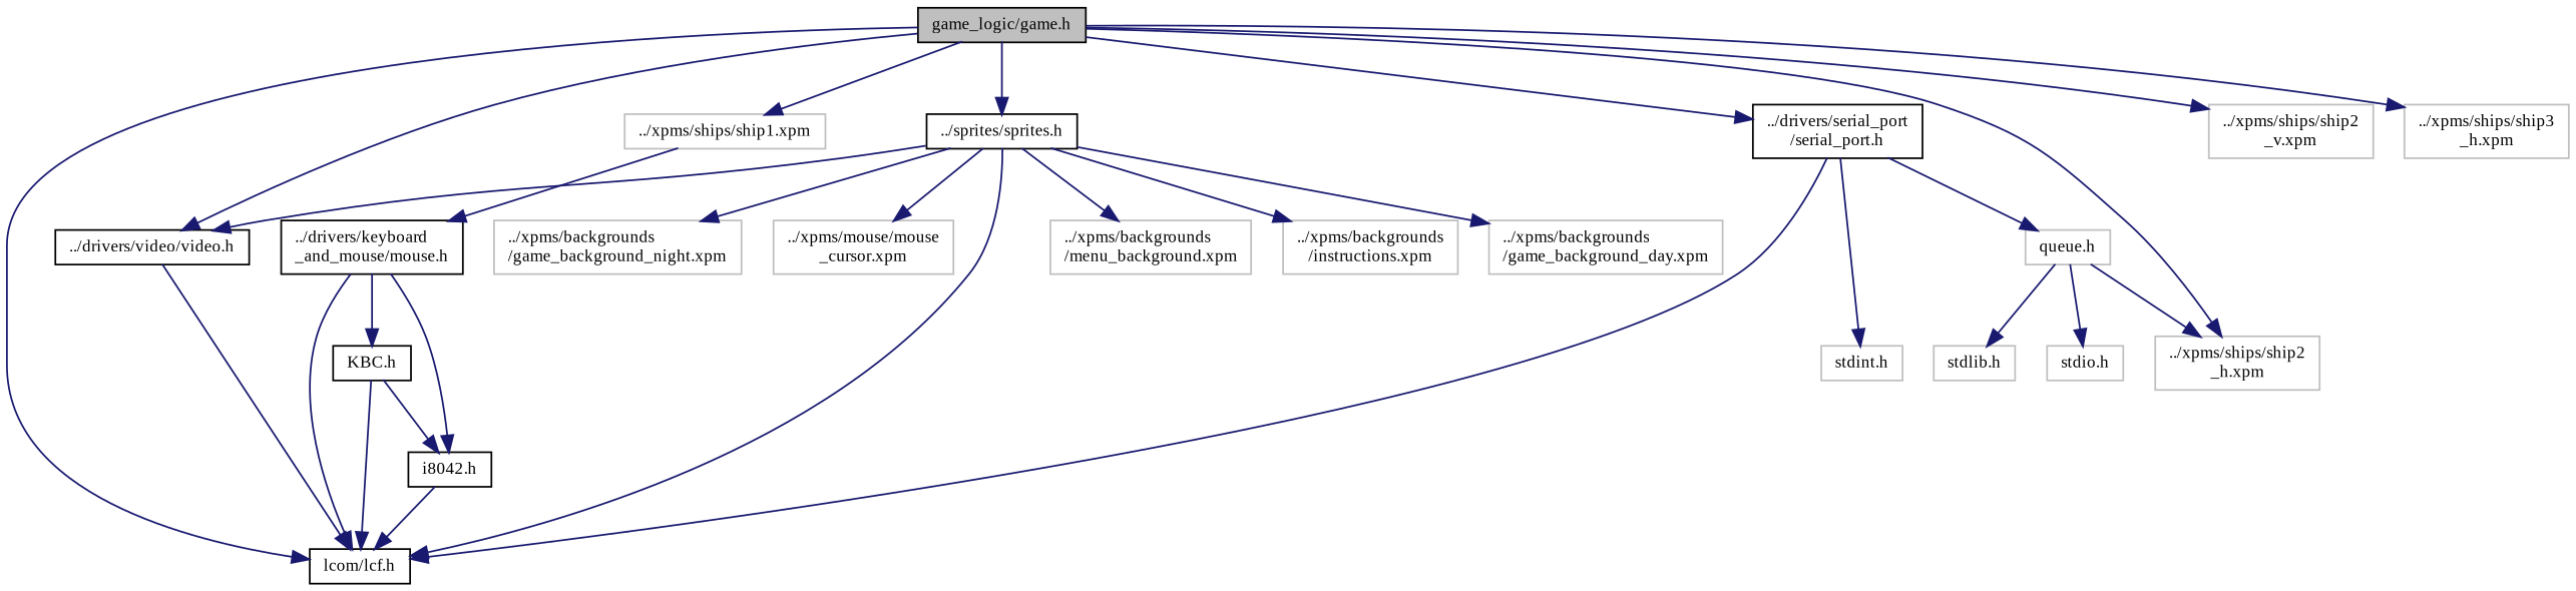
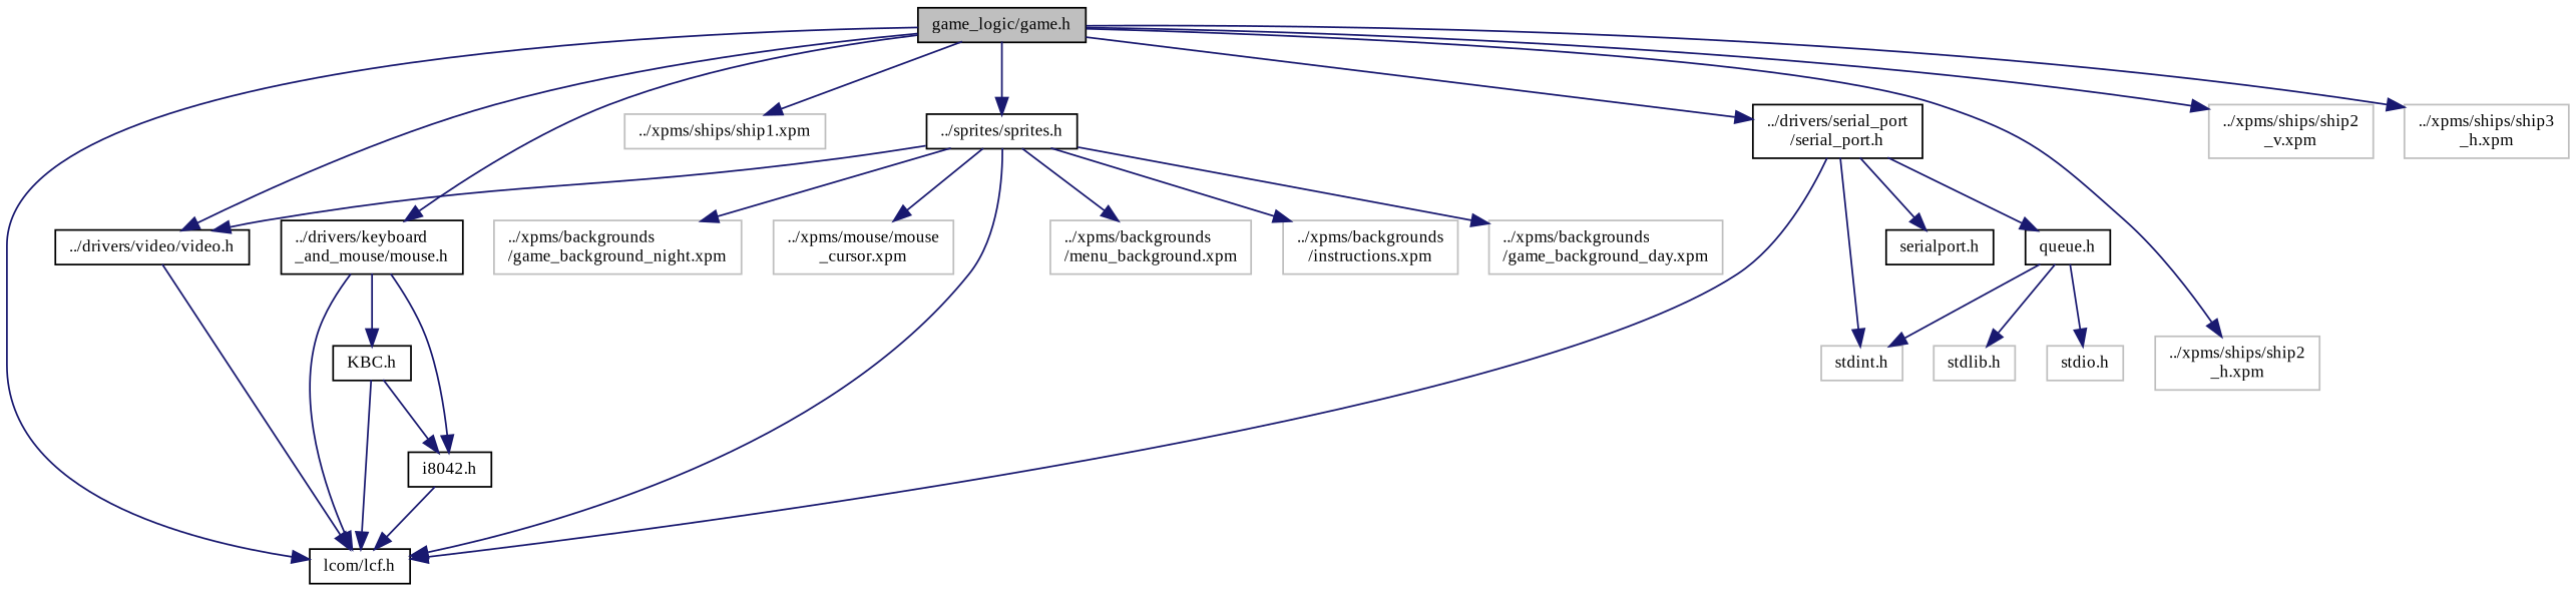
  digraph {
    fontname="Liberation Serif"
    node [color=grey75 fillcolor=white fontname="Liberation Serif" fontsize=10 shape=record style=filled]
    edge [color=midnightblue fontname="Liberation Serif" fontsize=10 labelfontname=Helvetica labelfontsize=10 style=solid]
    n1 [color=black fillcolor=grey75 fontcolor=black height=0.2 label="game_logic/game.h" width=0.4]
    n2 [color=black height=0.2 label="lcom/lcf.h" width=0.4]
    n3 [color=black height=0.2 label="../drivers/video/video.h" width=0.4]
    n4 [color=black height=0.2 label="../drivers/keyboard\l_and_mouse/mouse.h" width=0.4]
    n5 [color=black height=0.2 label="../sprites/sprites.h" width=0.4]
    n6 [color=black height=0.2 label="../drivers/serial_port\l/serial_port.h" width=0.4]
    n7 [height=0.2 label="../xpms/ships/ship1.xpm" width=0.4]
    n8 [height=0.2 label="../xpms/ships/ship2\l_h.xpm" width=0.4]
    n9 [height=0.2 label="../xpms/ships/ship2\l_v.xpm" width=0.4]
    n10 [height=0.2 label="../xpms/ships/ship3\l_h.xpm" width=0.4]
    n11 [color=black height=0.2 label="i8042.h" width=0.4]
    n12 [color=black height=0.2 label="KBC.h" width=0.4]
    n13 [height=0.2 label="../xpms/backgrounds\l/menu_background.xpm" width=0.4]
    n14 [height=0.2 label="../xpms/backgrounds\l/instructions.xpm" width=0.4]
    n15 [height=0.2 label="../xpms/backgrounds\l/game_background_day.xpm" width=0.4]
    n16 [height=0.2 label="../xpms/backgrounds\l/game_background_night.xpm" width=0.4]
    n17 [height=0.2 label="../xpms/mouse/mouse\l_cursor.xpm" width=0.4]
    n18 [height=0.2 label="stdint.h" width=0.4]
-   n20 [height=0.2 label="queue.h" width=0.4]
+   n19 [color=black height=0.2 label="serialport.h" width=0.4]
+   n20 [color=black height=0.2 label="queue.h" width=0.4]
    n21 [height=0.2 label="stdlib.h" width=0.4]
    n22 [height=0.2 label="stdio.h" width=0.4]
    n1 -> n2
    n1 -> n3
-   n7 -> n4
+   n1 -> n4
    n1 -> n5
    n1 -> n6
    n1 -> n7
    n1 -> n8
    n1 -> n9
    n1 -> n10
    n3 -> n2
    n4 -> n2
    n4 -> n11
    n4 -> n12
    n5 -> n2
    n5 -> n3
    n5 -> n13
    n5 -> n14
    n5 -> n15
    n5 -> n16
    n5 -> n17
    n6 -> n2
    n6 -> n18
+   n6 -> n19
    n6 -> n20
    n11 -> n2
    n12 -> n2
    n12 -> n11
-   n20 -> n8
+   n20 -> n18
    n20 -> n21
    n20 -> n22
  }
